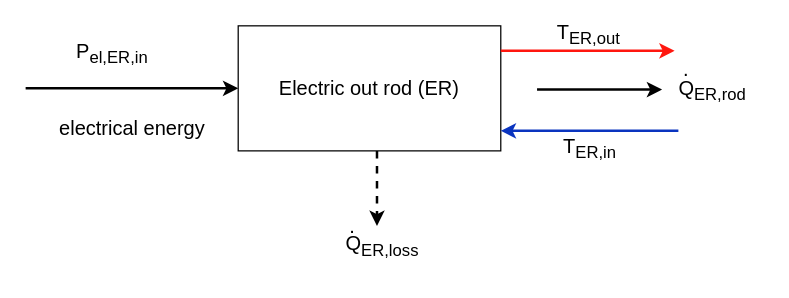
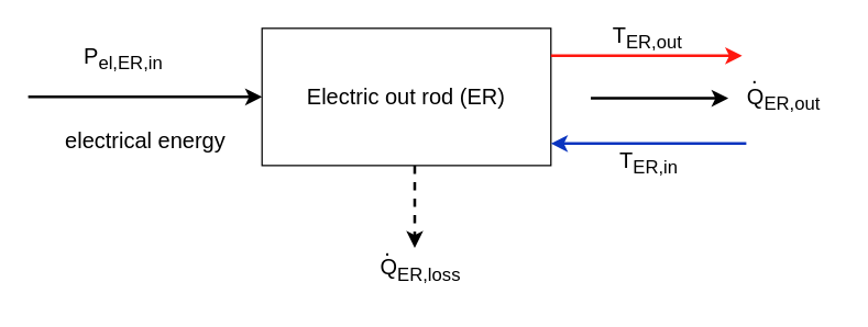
  <mxCell id="0" />
  <mxCell id="1" parent="0" />
  <mxCell id="2" value="" style="endArrow=classic;html=1;rounded=0;fontSize=16;entryX=0;entryY=0.5;entryDx=0;entryDy=0;strokeWidth=2;" parent="1" target="11" edge="1"><mxGeometry width="50" height="50" relative="1" as="geometry"><mxPoint x="20" y="70" as="sourcePoint" /><mxPoint x="130" y="60" as="targetPoint" /></mxGeometry></mxCell>
  <mxCell id="3" value="electrical energy" style="text;html=1;align=center;verticalAlign=middle;resizable=0;points=[];autosize=1;strokeColor=none;fillColor=none;fontSize=16;" parent="1" vertex="1"><mxGeometry x="35" y="87" width="140" height="30" as="geometry" /></mxCell>
  <mxCell id="4" value="&lt;font style=&quot;font-size: 16px;&quot;&gt;P&lt;sub&gt;el,ER&lt;/sub&gt;&lt;sub style=&quot;&quot;&gt;,in&lt;/sub&gt;&lt;/font&gt;" style="text;html=1;align=center;verticalAlign=middle;resizable=0;points=[];autosize=1;strokeColor=none;fillColor=none;fontSize=16;" parent="1" vertex="1"><mxGeometry x="49" y="22" width="80" height="40" as="geometry" /></mxCell>
  <mxCell id="5" value="" style="endArrow=classic;html=1;rounded=0;fontSize=16;strokeWidth=2;" parent="1" edge="1"><mxGeometry width="50" height="50" relative="1" as="geometry"><mxPoint x="429" y="71" as="sourcePoint" /><mxPoint x="529" y="71" as="targetPoint" /></mxGeometry></mxCell>
  <mxCell id="6" value="" style="endArrow=classic;html=1;rounded=0;fontSize=16;strokeWidth=2;dashed=1;" parent="1" edge="1"><mxGeometry width="50" height="50" relative="1" as="geometry"><mxPoint x="301" y="120" as="sourcePoint" /><mxPoint x="301" y="180" as="targetPoint" /></mxGeometry></mxCell>
- <mxCell id="7" value="Q&lt;sub&gt;ER,rod&lt;/sub&gt;" style="text;html=1;align=center;verticalAlign=middle;resizable=0;points=[];autosize=1;strokeColor=none;fillColor=none;fontSize=16;" parent="1" vertex="1"><mxGeometry x="529" y="52" width="80" height="40" as="geometry" /></mxCell>
+ <mxCell id="7" value="Q&lt;sub&gt;ER,out&lt;/sub&gt;" style="text;html=1;align=center;verticalAlign=middle;resizable=0;points=[];autosize=1;strokeColor=none;fillColor=none;fontSize=16;" parent="1" vertex="1"><mxGeometry x="529" y="52" width="80" height="40" as="geometry" /></mxCell>
  <mxCell id="8" value="Q&lt;sub&gt;ER,loss&lt;/sub&gt;" style="text;html=1;align=center;verticalAlign=middle;resizable=0;points=[];autosize=1;strokeColor=none;fillColor=none;fontSize=16;" parent="1" vertex="1"><mxGeometry x="265" y="176" width="80" height="40" as="geometry" /></mxCell>
  <mxCell id="9" value="." style="text;html=1;align=center;verticalAlign=middle;resizable=0;points=[];autosize=1;strokeColor=none;fillColor=none;fontSize=16;" parent="1" vertex="1"><mxGeometry x="266" y="165" width="30" height="30" as="geometry" /></mxCell>
  <mxCell id="10" value="." style="text;html=1;align=center;verticalAlign=middle;resizable=0;points=[];autosize=1;strokeColor=none;fillColor=none;fontSize=16;" parent="1" vertex="1"><mxGeometry x="533" y="40" width="30" height="30" as="geometry" /></mxCell>
  <mxCell id="11" value="&lt;font style=&quot;font-size: 16px;&quot;&gt;Electric out rod (ER)&lt;/font&gt;" style="rounded=0;whiteSpace=wrap;html=1;" parent="1" vertex="1"><mxGeometry x="190" y="20" width="210" height="100" as="geometry" /></mxCell>
  <mxCell id="12" value="" style="endArrow=classic;html=1;rounded=0;fontSize=19;entryX=-0.009;entryY=0.171;entryDx=0;entryDy=0;entryPerimeter=0;fillColor=#dae8fc;strokeColor=#0A34BF;strokeWidth=2;" parent="1" edge="1"><mxGeometry width="50" height="50" relative="1" as="geometry"><mxPoint x="542.03" y="104" as="sourcePoint" /><mxPoint x="400" y="104" as="targetPoint" /></mxGeometry></mxCell>
  <mxCell id="13" value="&lt;font style=&quot;font-size: 16px;&quot;&gt;T&lt;sub style=&quot;&quot;&gt;ER,in&lt;/sub&gt;&lt;/font&gt;" style="edgeLabel;html=1;align=center;verticalAlign=middle;resizable=0;points=[];fontSize=16;" parent="12" vertex="1" connectable="0"><mxGeometry x="-0.447" y="-1" relative="1" as="geometry"><mxPoint x="-33" y="14" as="offset" /></mxGeometry></mxCell>
  <mxCell id="14" value="" style="endArrow=classic;html=1;rounded=0;fontSize=19;strokeColor=#FF170F;strokeWidth=2;" parent="1" edge="1"><mxGeometry width="50" height="50" relative="1" as="geometry"><mxPoint x="400" y="40" as="sourcePoint" /><mxPoint x="539" y="40" as="targetPoint" /></mxGeometry></mxCell>
  <mxCell id="15" value="&lt;font style=&quot;font-size: 16px;&quot;&gt;T&lt;sub style=&quot;&quot;&gt;ER,out&lt;/sub&gt;&lt;/font&gt;" style="edgeLabel;html=1;align=center;verticalAlign=middle;resizable=0;points=[];fontSize=16;" parent="14" vertex="1" connectable="0"><mxGeometry x="-0.447" y="-1" relative="1" as="geometry"><mxPoint x="31" y="-15" as="offset" /></mxGeometry></mxCell>
